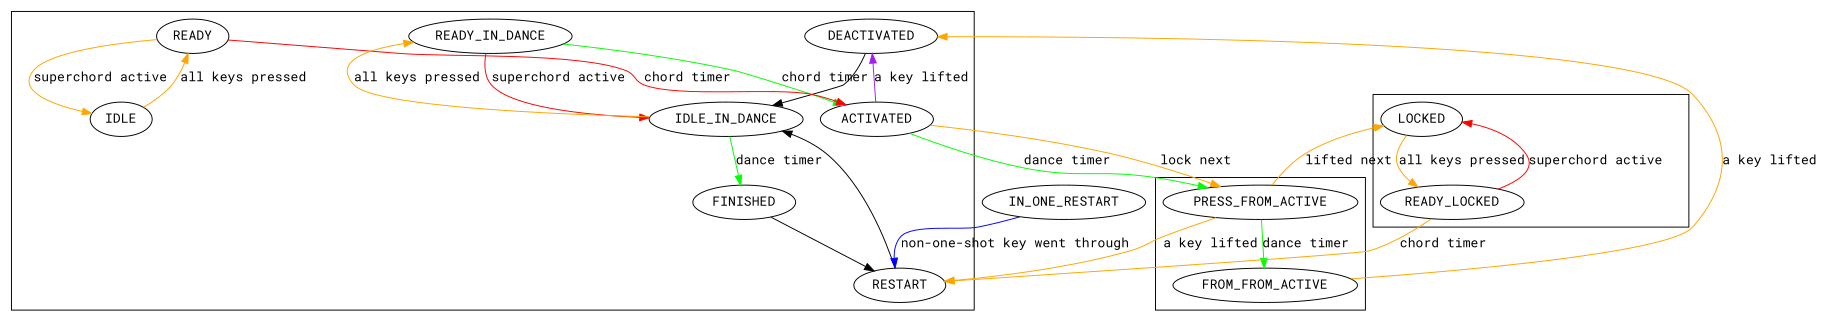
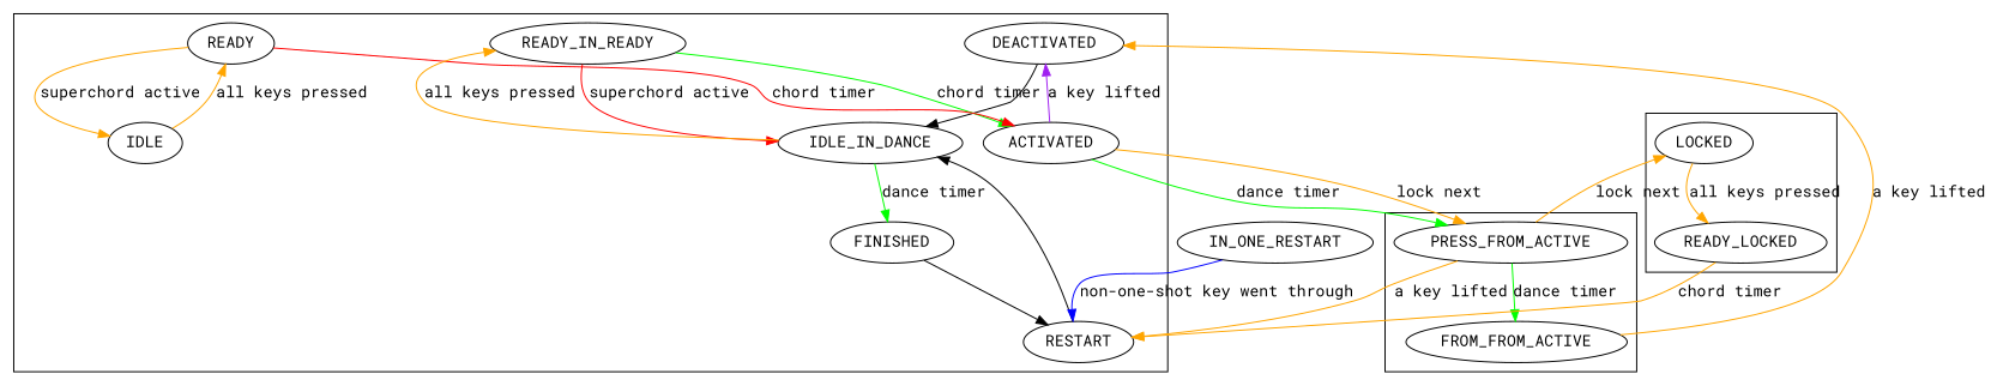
  digraph {
    fontname="Roboto Mono"
    node [fontname="Roboto Mono"]
    edge [fontname="Roboto Mono" color=orange]
    DEACTIVATED
-   READY_IN_DANCE
+   READY_IN_DANCE [label=READY_IN_READY]
    IDLE
    READY
    ACTIVATED
    IDLE_IN_DANCE
    FINISHED
    RESTART
    PRESS_FROM_ACTIVE
    n10 [label=FROM_FROM_ACTIVE]
    LOCKED
    READY_LOCKED
    n13 [label=IN_ONE_RESTART]
    subgraph cluster_1 {
      IDLE
      READY
      ACTIVATED
      IDLE_IN_DANCE
      FINISHED
      RESTART
      subgraph sub_2 {
        rank=same
        DEACTIVATED
        READY_IN_DANCE
      }
    }
    subgraph cluster_3 {
      PRESS_FROM_ACTIVE
      n10
    }
    subgraph cluster_4 {
      LOCKED
      READY_LOCKED
    }
    DEACTIVATED -> IDLE_IN_DANCE [color=""]
    READY_IN_DANCE -> ACTIVATED [color=green label="chord timer"]
    READY_IN_DANCE -> IDLE_IN_DANCE [color=red label="superchord active"]
    IDLE -> READY [label="all keys pressed"]
    READY -> IDLE [label="superchord active"]
    READY -> ACTIVATED [color=red label="chord timer"]
    ACTIVATED -> DEACTIVATED [color=purple label="a key lifted"]
    ACTIVATED -> PRESS_FROM_ACTIVE [color=green label="dance timer"]
    ACTIVATED -> PRESS_FROM_ACTIVE [label="lock next"]
    IDLE_IN_DANCE -> READY_IN_DANCE [label="all keys pressed"]
    IDLE_IN_DANCE -> FINISHED [color=green label="dance timer"]
    FINISHED -> RESTART [color=""]
    RESTART -> IDLE_IN_DANCE [color=""]
    PRESS_FROM_ACTIVE -> RESTART [label="a key lifted"]
    PRESS_FROM_ACTIVE -> n10 [color=green label="dance timer"]
-   PRESS_FROM_ACTIVE -> LOCKED [label="lifted next"]
+   PRESS_FROM_ACTIVE -> LOCKED [label="lock next"]
    n10 -> DEACTIVATED [label="a key lifted"]
    LOCKED -> READY_LOCKED [label="all keys pressed"]
    READY_LOCKED -> RESTART [label="chord timer"]
-   READY_LOCKED -> LOCKED [color=red label="superchord active"]
    n13 -> RESTART [color=blue label="non-one-shot key went through"]
  }
